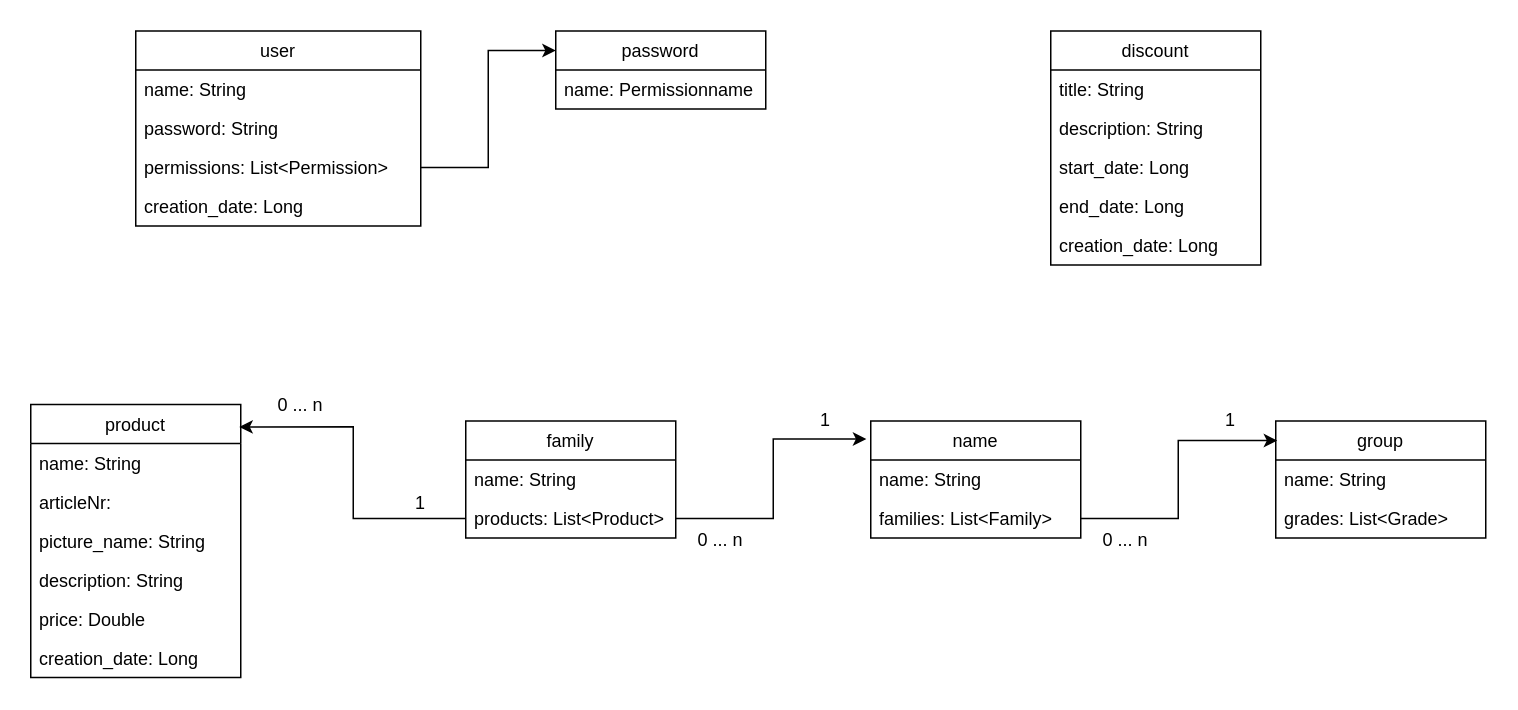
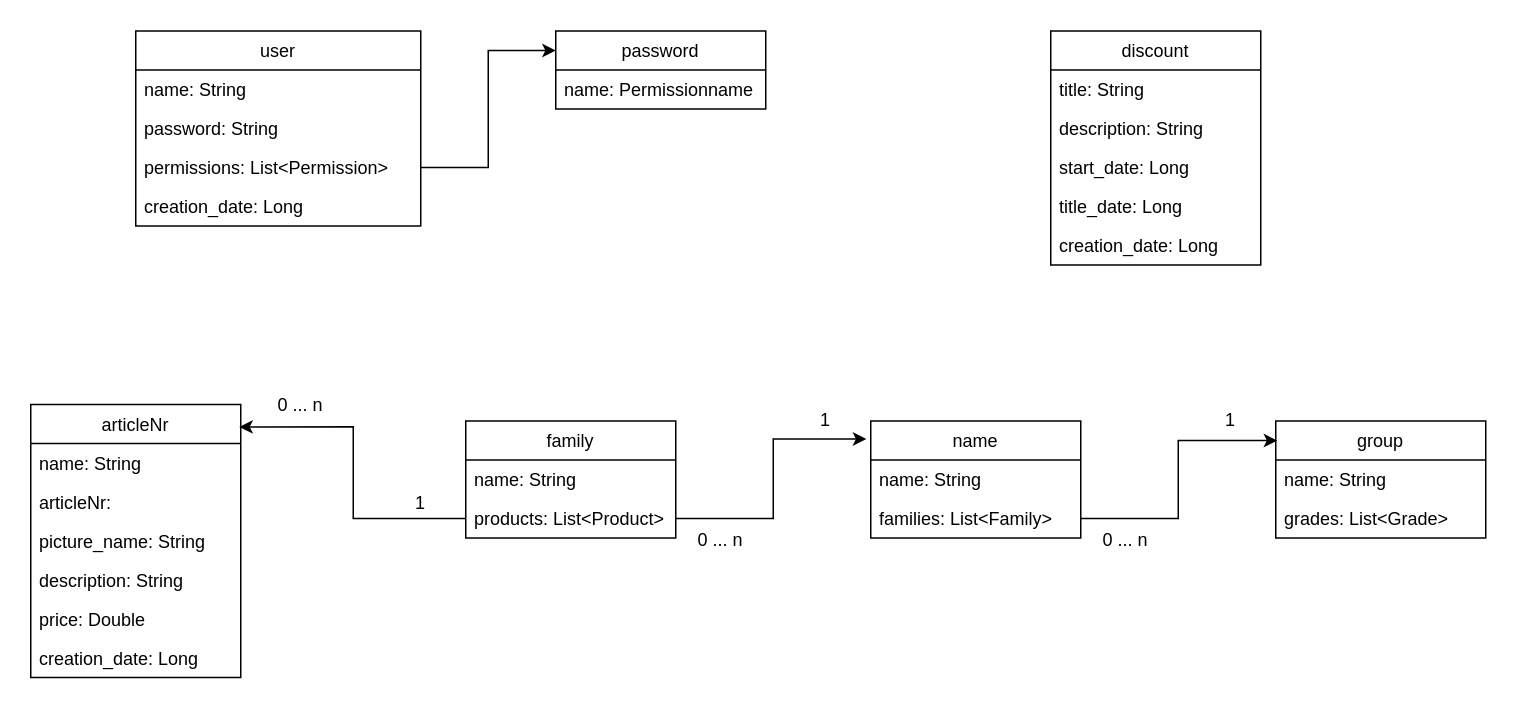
  <mxCell id="0" />
  <mxCell id="1" parent="0" />
  <mxCell id="2" value="user" style="swimlane;fontStyle=0;childLayout=stackLayout;horizontal=1;startSize=26;fillColor=none;horizontalStack=0;resizeParent=1;resizeParentMax=0;resizeLast=0;collapsible=1;marginBottom=0;" vertex="1" parent="1"><mxGeometry x="90" y="20" width="190" height="130" as="geometry" /></mxCell>
  <mxCell id="3" value="name: String" style="text;strokeColor=none;fillColor=none;align=left;verticalAlign=top;spacingLeft=4;spacingRight=4;overflow=hidden;rotatable=0;points=[[0,0.5],[1,0.5]];portConstraint=eastwest;" vertex="1" parent="2"><mxGeometry y="26" width="190" height="26" as="geometry" /></mxCell>
  <mxCell id="4" value="password: String" style="text;strokeColor=none;fillColor=none;align=left;verticalAlign=top;spacingLeft=4;spacingRight=4;overflow=hidden;rotatable=0;points=[[0,0.5],[1,0.5]];portConstraint=eastwest;" vertex="1" parent="2"><mxGeometry y="52" width="190" height="26" as="geometry" /></mxCell>
  <mxCell id="5" value="permissions: List&lt;Permission&gt;" style="text;strokeColor=none;fillColor=none;align=left;verticalAlign=top;spacingLeft=4;spacingRight=4;overflow=hidden;rotatable=0;points=[[0,0.5],[1,0.5]];portConstraint=eastwest;" vertex="1" parent="2"><mxGeometry y="78" width="190" height="26" as="geometry" /></mxCell>
  <mxCell id="6" value="creation_date: Long" style="text;strokeColor=none;fillColor=none;align=left;verticalAlign=top;spacingLeft=4;spacingRight=4;overflow=hidden;rotatable=0;points=[[0,0.5],[1,0.5]];portConstraint=eastwest;" vertex="1" parent="2"><mxGeometry y="104" width="190" height="26" as="geometry" /></mxCell>
  <mxCell id="7" style="edgeStyle=orthogonalEdgeStyle;rounded=0;orthogonalLoop=1;jettySize=auto;html=1;exitX=1;exitY=0.5;exitDx=0;exitDy=0;entryX=0;entryY=0.25;entryDx=0;entryDy=0;" edge="1" parent="1" source="5" target="8"><mxGeometry relative="1" as="geometry" /></mxCell>
  <mxCell id="8" value="password" style="swimlane;fontStyle=0;childLayout=stackLayout;horizontal=1;startSize=26;fillColor=none;horizontalStack=0;resizeParent=1;resizeParentMax=0;resizeLast=0;collapsible=1;marginBottom=0;" vertex="1" parent="1"><mxGeometry x="370" y="20" width="140" height="52" as="geometry" /></mxCell>
  <mxCell id="9" value="name: Permissionname" style="text;strokeColor=none;fillColor=none;align=left;verticalAlign=top;spacingLeft=4;spacingRight=4;overflow=hidden;rotatable=0;points=[[0,0.5],[1,0.5]];portConstraint=eastwest;" vertex="1" parent="8"><mxGeometry y="26" width="140" height="26" as="geometry" /></mxCell>
  <mxCell id="10" style="edgeStyle=orthogonalEdgeStyle;rounded=0;orthogonalLoop=1;jettySize=auto;html=1;exitX=1;exitY=0.5;exitDx=0;exitDy=0;entryX=-0.021;entryY=0.154;entryDx=0;entryDy=0;entryPerimeter=0;" edge="1" parent="1" source="19" target="20"><mxGeometry relative="1" as="geometry" /></mxCell>
  <mxCell id="11" value="discount" style="swimlane;fontStyle=0;childLayout=stackLayout;horizontal=1;startSize=26;fillColor=none;horizontalStack=0;resizeParent=1;resizeParentMax=0;resizeLast=0;collapsible=1;marginBottom=0;" vertex="1" parent="1"><mxGeometry x="700" y="20" width="140" height="156" as="geometry" /></mxCell>
  <mxCell id="12" value="title: String" style="text;strokeColor=none;fillColor=none;align=left;verticalAlign=top;spacingLeft=4;spacingRight=4;overflow=hidden;rotatable=0;points=[[0,0.5],[1,0.5]];portConstraint=eastwest;" vertex="1" parent="11"><mxGeometry y="26" width="140" height="26" as="geometry" /></mxCell>
  <mxCell id="13" value="description: String" style="text;strokeColor=none;fillColor=none;align=left;verticalAlign=top;spacingLeft=4;spacingRight=4;overflow=hidden;rotatable=0;points=[[0,0.5],[1,0.5]];portConstraint=eastwest;" vertex="1" parent="11"><mxGeometry y="52" width="140" height="26" as="geometry" /></mxCell>
  <mxCell id="14" value="start_date: Long" style="text;strokeColor=none;fillColor=none;align=left;verticalAlign=top;spacingLeft=4;spacingRight=4;overflow=hidden;rotatable=0;points=[[0,0.5],[1,0.5]];portConstraint=eastwest;" vertex="1" parent="11"><mxGeometry y="78" width="140" height="26" as="geometry" /></mxCell>
- <mxCell id="15" value="end_date: Long" style="text;strokeColor=none;fillColor=none;align=left;verticalAlign=top;spacingLeft=4;spacingRight=4;overflow=hidden;rotatable=0;points=[[0,0.5],[1,0.5]];portConstraint=eastwest;" vertex="1" parent="11"><mxGeometry y="104" width="140" height="26" as="geometry" /></mxCell>
+ <mxCell id="15" value="title_date: Long" style="text;strokeColor=none;fillColor=none;align=left;verticalAlign=top;spacingLeft=4;spacingRight=4;overflow=hidden;rotatable=0;points=[[0,0.5],[1,0.5]];portConstraint=eastwest;" vertex="1" parent="11"><mxGeometry y="104" width="140" height="26" as="geometry" /></mxCell>
  <mxCell id="16" value="creation_date: Long" style="text;strokeColor=none;fillColor=none;align=left;verticalAlign=top;spacingLeft=4;spacingRight=4;overflow=hidden;rotatable=0;points=[[0,0.5],[1,0.5]];portConstraint=eastwest;" vertex="1" parent="11"><mxGeometry y="130" width="140" height="26" as="geometry" /></mxCell>
  <mxCell id="17" value="family" style="swimlane;fontStyle=0;childLayout=stackLayout;horizontal=1;startSize=26;fillColor=none;horizontalStack=0;resizeParent=1;resizeParentMax=0;resizeLast=0;collapsible=1;marginBottom=0;" vertex="1" parent="1"><mxGeometry x="310" y="280" width="140" height="78" as="geometry" /></mxCell>
  <mxCell id="18" value="name: String" style="text;strokeColor=none;fillColor=none;align=left;verticalAlign=top;spacingLeft=4;spacingRight=4;overflow=hidden;rotatable=0;points=[[0,0.5],[1,0.5]];portConstraint=eastwest;" vertex="1" parent="17"><mxGeometry y="26" width="140" height="26" as="geometry" /></mxCell>
  <mxCell id="19" value="products: List&lt;Product&gt;" style="text;strokeColor=none;fillColor=none;align=left;verticalAlign=top;spacingLeft=4;spacingRight=4;overflow=hidden;rotatable=0;points=[[0,0.5],[1,0.5]];portConstraint=eastwest;" vertex="1" parent="17"><mxGeometry y="52" width="140" height="26" as="geometry" /></mxCell>
  <mxCell id="20" value="name" style="swimlane;fontStyle=0;childLayout=stackLayout;horizontal=1;startSize=26;fillColor=none;horizontalStack=0;resizeParent=1;resizeParentMax=0;resizeLast=0;collapsible=1;marginBottom=0;" vertex="1" parent="1"><mxGeometry x="580" y="280" width="140" height="78" as="geometry" /></mxCell>
  <mxCell id="21" value="name: String" style="text;strokeColor=none;fillColor=none;align=left;verticalAlign=top;spacingLeft=4;spacingRight=4;overflow=hidden;rotatable=0;points=[[0,0.5],[1,0.5]];portConstraint=eastwest;" vertex="1" parent="20"><mxGeometry y="26" width="140" height="26" as="geometry" /></mxCell>
  <mxCell id="22" value="families: List&lt;Family&gt;" style="text;strokeColor=none;fillColor=none;align=left;verticalAlign=top;spacingLeft=4;spacingRight=4;overflow=hidden;rotatable=0;points=[[0,0.5],[1,0.5]];portConstraint=eastwest;" vertex="1" parent="20"><mxGeometry y="52" width="140" height="26" as="geometry" /></mxCell>
  <mxCell id="23" value="group" style="swimlane;fontStyle=0;childLayout=stackLayout;horizontal=1;startSize=26;fillColor=none;horizontalStack=0;resizeParent=1;resizeParentMax=0;resizeLast=0;collapsible=1;marginBottom=0;" vertex="1" parent="1"><mxGeometry x="850" y="280" width="140" height="78" as="geometry" /></mxCell>
  <mxCell id="24" value="name: String" style="text;strokeColor=none;fillColor=none;align=left;verticalAlign=top;spacingLeft=4;spacingRight=4;overflow=hidden;rotatable=0;points=[[0,0.5],[1,0.5]];portConstraint=eastwest;" vertex="1" parent="23"><mxGeometry y="26" width="140" height="26" as="geometry" /></mxCell>
  <mxCell id="25" value="grades: List&lt;Grade&gt;" style="text;strokeColor=none;fillColor=none;align=left;verticalAlign=top;spacingLeft=4;spacingRight=4;overflow=hidden;rotatable=0;points=[[0,0.5],[1,0.5]];portConstraint=eastwest;" vertex="1" parent="23"><mxGeometry y="52" width="140" height="26" as="geometry" /></mxCell>
  <mxCell id="26" style="edgeStyle=orthogonalEdgeStyle;rounded=0;orthogonalLoop=1;jettySize=auto;html=1;exitX=1;exitY=0.5;exitDx=0;exitDy=0;entryX=0.007;entryY=0.167;entryDx=0;entryDy=0;entryPerimeter=0;" edge="1" parent="1" source="22" target="23"><mxGeometry relative="1" as="geometry" /></mxCell>
  <mxCell id="27" value="0 ... n" style="text;html=1;strokeColor=none;fillColor=none;align=center;verticalAlign=middle;whiteSpace=wrap;rounded=0;" vertex="1" parent="1"><mxGeometry x="460" y="350" width="40" height="20" as="geometry" /></mxCell>
  <mxCell id="28" value="0 ... n" style="text;html=1;strokeColor=none;fillColor=none;align=center;verticalAlign=middle;whiteSpace=wrap;rounded=0;" vertex="1" parent="1"><mxGeometry x="730" y="350" width="40" height="20" as="geometry" /></mxCell>
  <mxCell id="29" value="1" style="text;html=1;strokeColor=none;fillColor=none;align=center;verticalAlign=middle;whiteSpace=wrap;rounded=0;" vertex="1" parent="1"><mxGeometry x="800" y="270" width="40" height="20" as="geometry" /></mxCell>
  <mxCell id="30" value="1" style="text;html=1;strokeColor=none;fillColor=none;align=center;verticalAlign=middle;whiteSpace=wrap;rounded=0;" vertex="1" parent="1"><mxGeometry x="530" y="270" width="40" height="20" as="geometry" /></mxCell>
- <mxCell id="31" value="product" style="swimlane;fontStyle=0;childLayout=stackLayout;horizontal=1;startSize=26;fillColor=none;horizontalStack=0;resizeParent=1;resizeParentMax=0;resizeLast=0;collapsible=1;marginBottom=0;" vertex="1" parent="1"><mxGeometry x="20" y="269" width="140" height="182" as="geometry" /></mxCell>
+ <mxCell id="31" value="articleNr" style="swimlane;fontStyle=0;childLayout=stackLayout;horizontal=1;startSize=26;fillColor=none;horizontalStack=0;resizeParent=1;resizeParentMax=0;resizeLast=0;collapsible=1;marginBottom=0;" vertex="1" parent="1"><mxGeometry x="20" y="269" width="140" height="182" as="geometry" /></mxCell>
  <mxCell id="32" value="name: String" style="text;strokeColor=none;fillColor=none;align=left;verticalAlign=top;spacingLeft=4;spacingRight=4;overflow=hidden;rotatable=0;points=[[0,0.5],[1,0.5]];portConstraint=eastwest;" vertex="1" parent="31"><mxGeometry y="26" width="140" height="26" as="geometry" /></mxCell>
  <mxCell id="33" value="articleNr: " style="text;strokeColor=none;fillColor=none;align=left;verticalAlign=top;spacingLeft=4;spacingRight=4;overflow=hidden;rotatable=0;points=[[0,0.5],[1,0.5]];portConstraint=eastwest;" vertex="1" parent="31"><mxGeometry y="52" width="140" height="26" as="geometry" /></mxCell>
  <mxCell id="34" value="picture_name: String" style="text;strokeColor=none;fillColor=none;align=left;verticalAlign=top;spacingLeft=4;spacingRight=4;overflow=hidden;rotatable=0;points=[[0,0.5],[1,0.5]];portConstraint=eastwest;" vertex="1" parent="31"><mxGeometry y="78" width="140" height="26" as="geometry" /></mxCell>
  <mxCell id="35" value="description: String" style="text;strokeColor=none;fillColor=none;align=left;verticalAlign=top;spacingLeft=4;spacingRight=4;overflow=hidden;rotatable=0;points=[[0,0.5],[1,0.5]];portConstraint=eastwest;" vertex="1" parent="31"><mxGeometry y="104" width="140" height="26" as="geometry" /></mxCell>
  <mxCell id="36" value="price: Double" style="text;strokeColor=none;fillColor=none;align=left;verticalAlign=top;spacingLeft=4;spacingRight=4;overflow=hidden;rotatable=0;points=[[0,0.5],[1,0.5]];portConstraint=eastwest;" vertex="1" parent="31"><mxGeometry y="130" width="140" height="26" as="geometry" /></mxCell>
  <mxCell id="37" value="creation_date: Long" style="text;strokeColor=none;fillColor=none;align=left;verticalAlign=top;spacingLeft=4;spacingRight=4;overflow=hidden;rotatable=0;points=[[0,0.5],[1,0.5]];portConstraint=eastwest;" vertex="1" parent="31"><mxGeometry y="156" width="140" height="26" as="geometry" /></mxCell>
  <mxCell id="38" style="edgeStyle=orthogonalEdgeStyle;rounded=0;orthogonalLoop=1;jettySize=auto;html=1;exitX=0;exitY=0.5;exitDx=0;exitDy=0;entryX=0.993;entryY=0.082;entryDx=0;entryDy=0;entryPerimeter=0;" edge="1" parent="1" source="19" target="31"><mxGeometry relative="1" as="geometry" /></mxCell>
  <mxCell id="39" value="0 ... n" style="text;html=1;strokeColor=none;fillColor=none;align=center;verticalAlign=middle;whiteSpace=wrap;rounded=0;" vertex="1" parent="1"><mxGeometry x="180" y="260" width="40" height="20" as="geometry" /></mxCell>
  <mxCell id="40" value="1" style="text;html=1;strokeColor=none;fillColor=none;align=center;verticalAlign=middle;whiteSpace=wrap;rounded=0;" vertex="1" parent="1"><mxGeometry x="260" y="325" width="40" height="20" as="geometry" /></mxCell>
